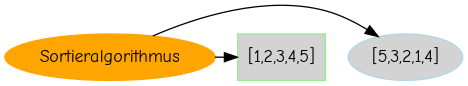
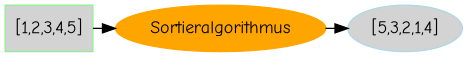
  digraph {
    fontname="Comic Neue"
    node [fillcolor=lightgrey fontname="Comic Neue" shape=ellipse style=filled]
    edge [fontname="Comic Neue"]
    n1 [color=lightblue label="[5,3,2,1,4]"]
    n2 [color=orange fillcolor=orange label=Sortieralgorithmus]
    n3 [color=lightgreen label="[1,2,3,4,5]" shape=box]
    subgraph sub_1 {
      rank=same
      n1
      n2
      n3
    }
    n2 -> n1
-   n2 -> n3
+   n3 -> n2
  }
